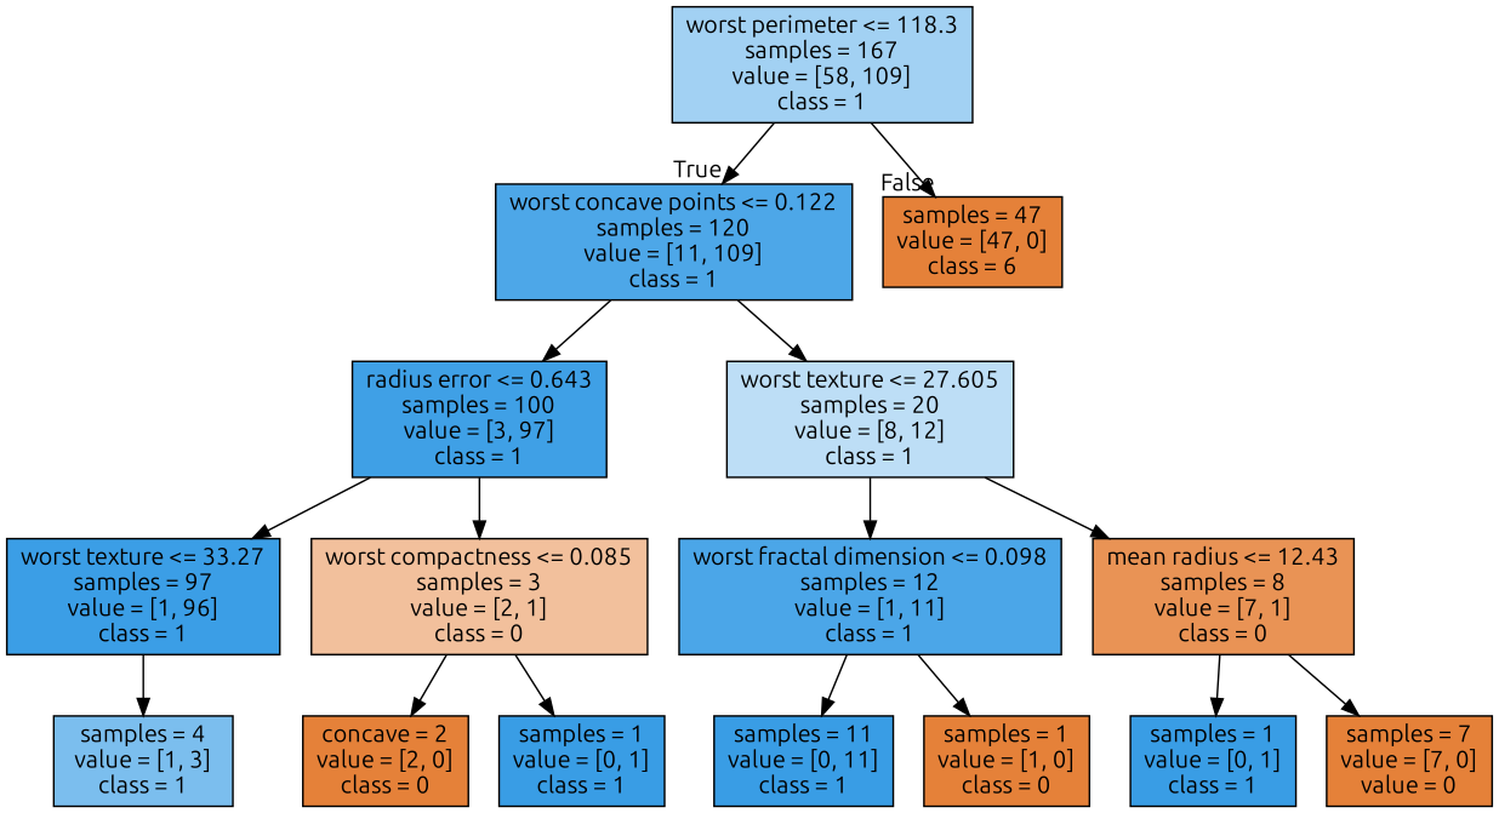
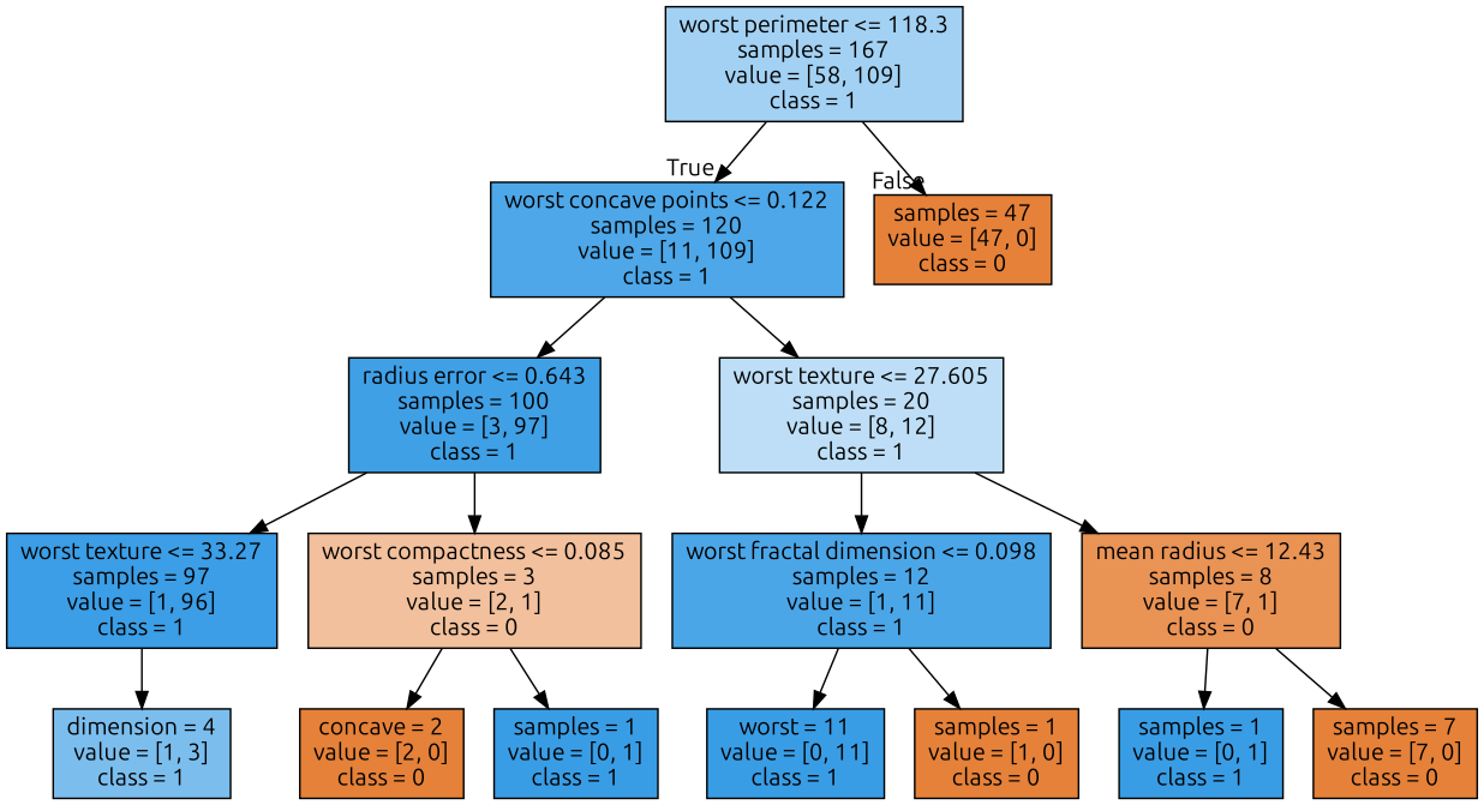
  digraph {
    fontname=Ubuntu
    node [color=black fillcolor="#e58139ff" fontname=Ubuntu shape=box style=filled]
    edge [fontname=Ubuntu]
    n1 [fillcolor="#399de577" label="worst perimeter <= 118.3\nsamples = 167\nvalue = [58, 109]\nclass = 1"]
    n2 [fillcolor="#399de5e5" label="worst concave points <= 0.122\nsamples = 120\nvalue = [11, 109]\nclass = 1"]
-   n3 [label="samples = 47\nvalue = [47, 0]\nclass = 6"]
+   n3 [label="samples = 47\nvalue = [47, 0]\nclass = 0"]
    n4 [fillcolor="#399de5f7" label="radius error <= 0.643\nsamples = 100\nvalue = [3, 97]\nclass = 1"]
    n5 [fillcolor="#399de555" label="worst texture <= 27.605\nsamples = 20\nvalue = [8, 12]\nclass = 1"]
    n6 [fillcolor="#399de5fc" label="worst texture <= 33.27\nsamples = 97\nvalue = [1, 96]\nclass = 1"]
    n7 [fillcolor="#e581397f" label="worst compactness <= 0.085\nsamples = 3\nvalue = [2, 1]\nclass = 0"]
    n8 [fillcolor="#399de5e8" label="worst fractal dimension <= 0.098\nsamples = 12\nvalue = [1, 11]\nclass = 1"]
    n9 [fillcolor="#e58139db" label="mean radius <= 12.43\nsamples = 8\nvalue = [7, 1]\nclass = 0"]
-   n10 [fillcolor="#399de5aa" label="samples = 4\nvalue = [1, 3]\nclass = 1"]
+   n10 [fillcolor="#399de5aa" label="dimension = 4\nvalue = [1, 3]\nclass = 1"]
    n11 [label="concave = 2\nvalue = [2, 0]\nclass = 0"]
    n12 [fillcolor="#399de5ff" label="samples = 1\nvalue = [0, 1]\nclass = 1"]
-   n13 [fillcolor="#399de5ff" label="samples = 11\nvalue = [0, 11]\nclass = 1"]
+   n13 [fillcolor="#399de5ff" label="worst = 11\nvalue = [0, 11]\nclass = 1"]
    n14 [label="samples = 1\nvalue = [1, 0]\nclass = 0"]
    n15 [fillcolor="#399de5ff" label="samples = 1\nvalue = [0, 1]\nclass = 1"]
-   n16 [label="samples = 7\nvalue = [7, 0]\nvalue = 0"]
+   n16 [label="samples = 7\nvalue = [7, 0]\nclass = 0"]
    n1 -> n2 [headlabel=True labelangle=45 labeldistance=2.5]
    n1 -> n3 [headlabel=False labelangle=-45 labeldistance=2.5]
    n2 -> n4
    n2 -> n5
    n4 -> n6
    n4 -> n7
    n5 -> n8
    n5 -> n9
    n6 -> n10
    n7 -> n11
    n7 -> n12
    n8 -> n13
    n8 -> n14
    n9 -> n15
    n9 -> n16
  }
